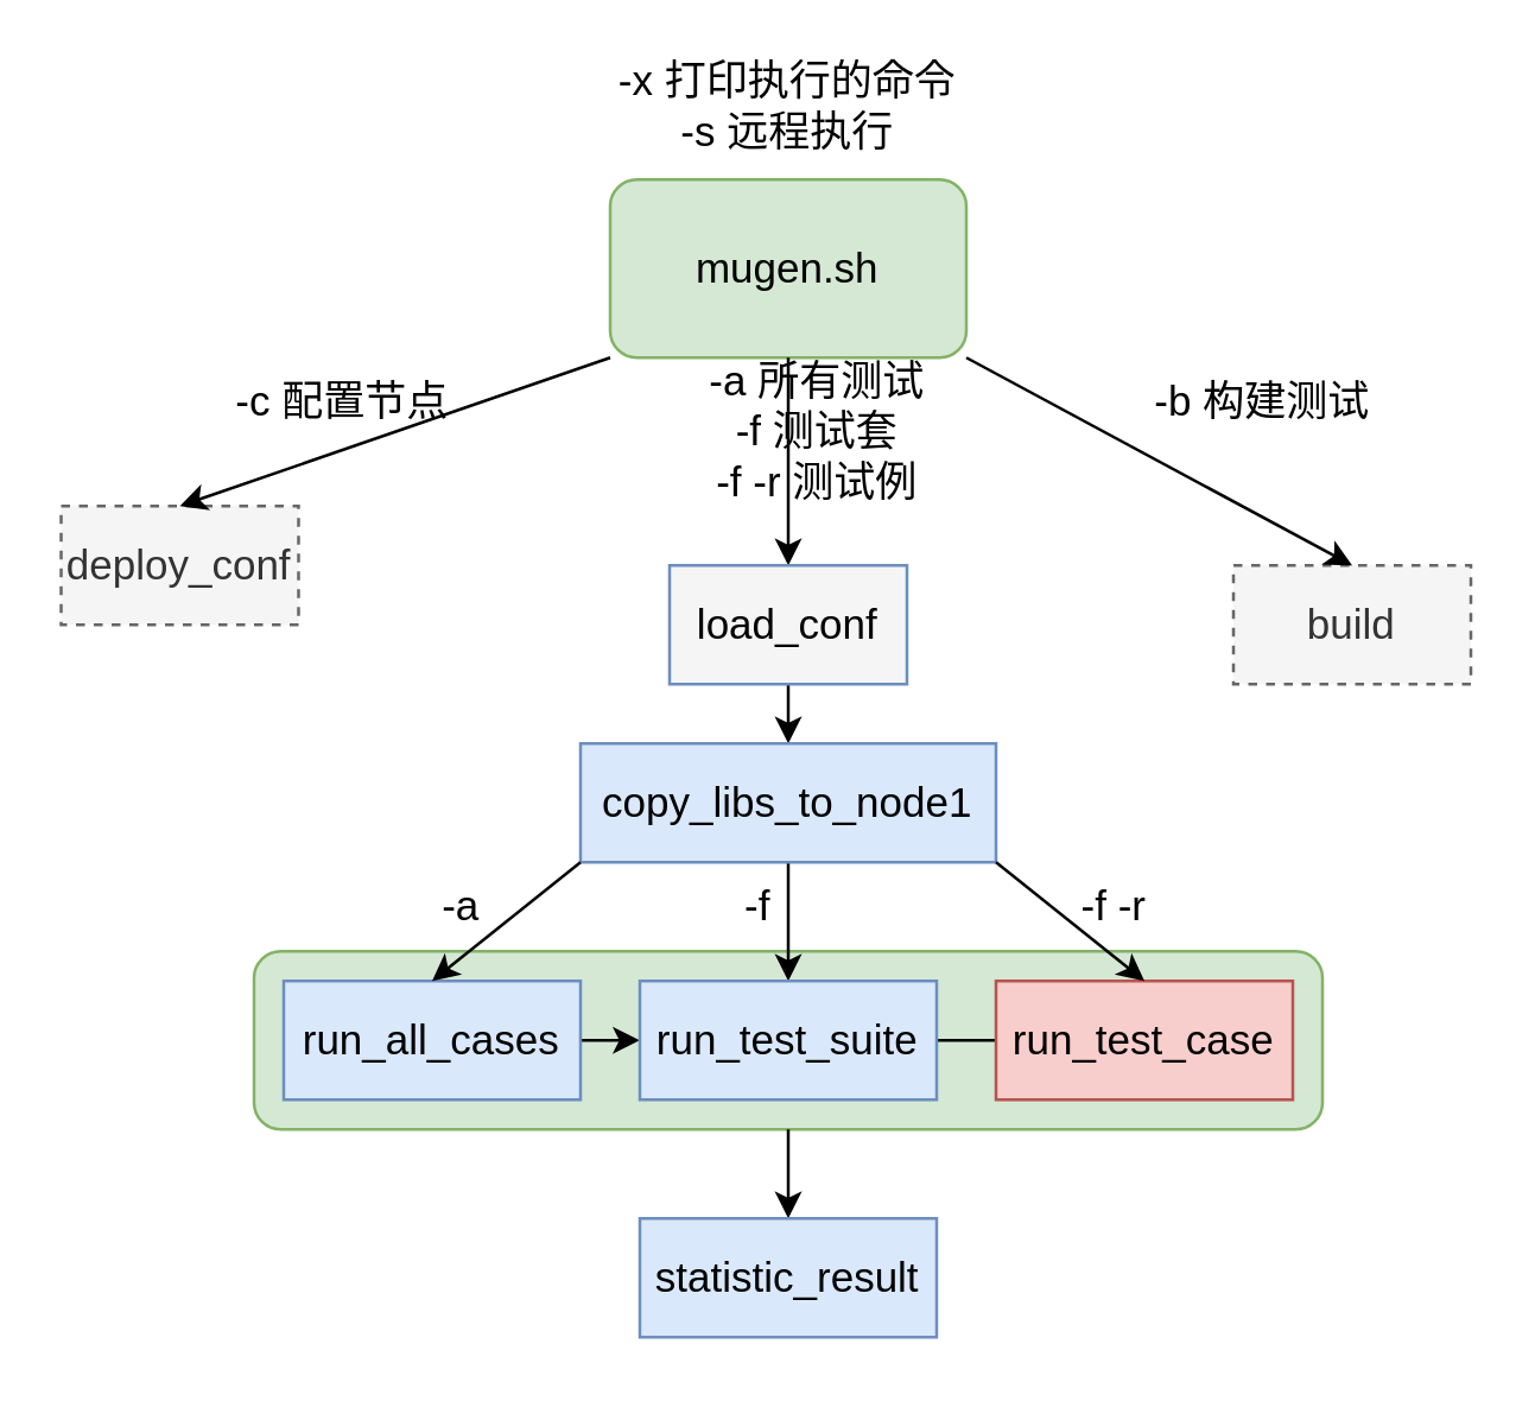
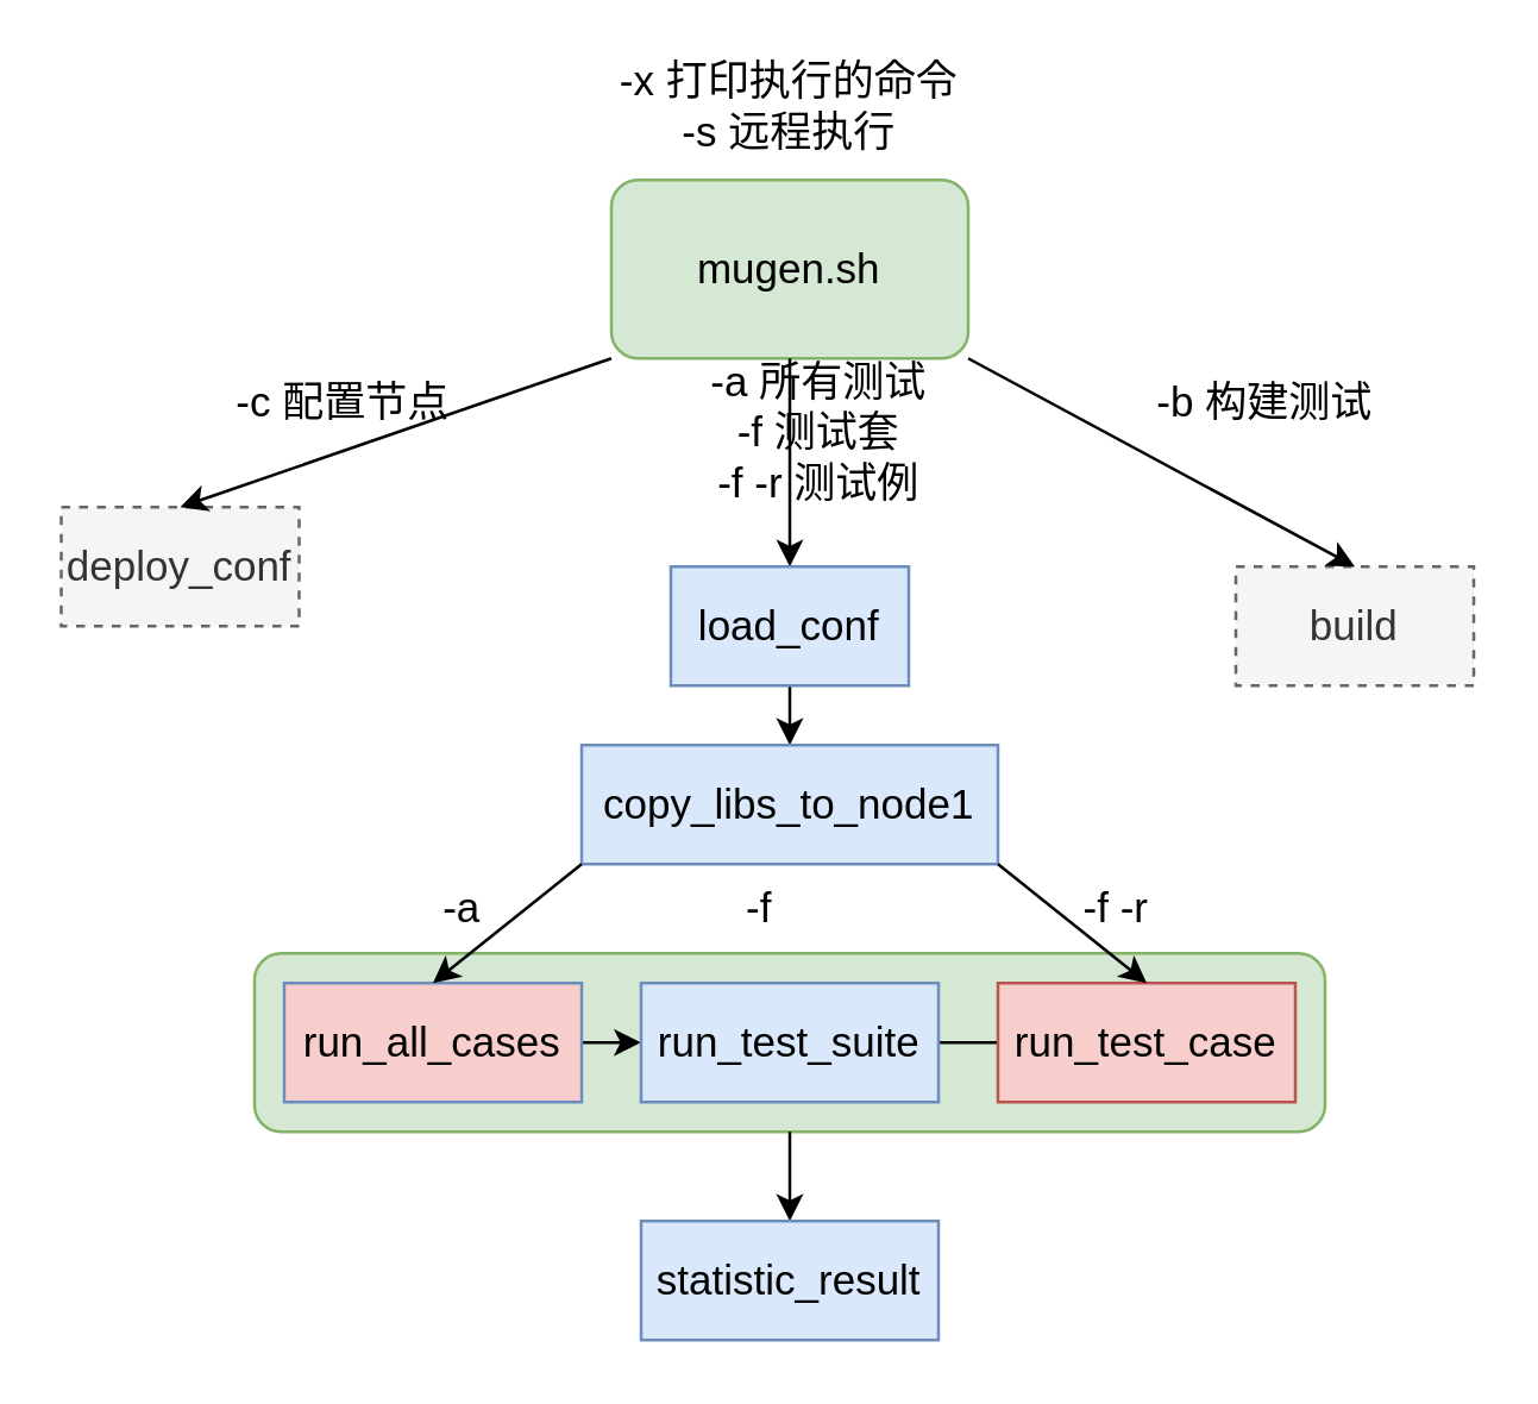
  <mxCell id="0" />
  <mxCell id="1" parent="0" />
  <mxCell id="2" value="" style="rounded=1;whiteSpace=wrap;html=1;fillColor=#d5e8d4;strokeColor=#82b366;" parent="1" vertex="1"><mxGeometry x="85" y="320" width="360" height="60" as="geometry" /></mxCell>
  <mxCell id="3" value="&lt;font style=&quot;font-size: 14px;&quot;&gt;mugen.sh&lt;/font&gt;" style="rounded=1;whiteSpace=wrap;html=1;fillColor=#d5e8d4;strokeColor=#82b366;" parent="1" vertex="1"><mxGeometry x="205" y="60" width="120" height="60" as="geometry" /></mxCell>
  <mxCell id="4" value="" style="endArrow=classic;html=1;rounded=0;fontSize=14;exitX=0.5;exitY=1;exitDx=0;exitDy=0;entryX=0.5;entryY=0;entryDx=0;entryDy=0;" parent="1" source="3" target="6" edge="1"><mxGeometry width="50" height="50" relative="1" as="geometry"><mxPoint x="195" y="240" as="sourcePoint" /><mxPoint x="265" y="190" as="targetPoint" /></mxGeometry></mxCell>
  <mxCell id="5" style="edgeStyle=orthogonalEdgeStyle;rounded=0;orthogonalLoop=1;jettySize=auto;html=1;exitX=0.5;exitY=1;exitDx=0;exitDy=0;entryX=0.5;entryY=0;entryDx=0;entryDy=0;fontSize=14;" parent="1" source="6" target="8" edge="1"><mxGeometry relative="1" as="geometry" /></mxCell>
- <mxCell id="6" value="load_conf" style="rounded=0;whiteSpace=wrap;html=1;fontSize=14;fillColor=#f5f5f5;strokeColor=#6c8ebf;" parent="1" vertex="1"><mxGeometry x="225" y="190" width="80" height="40" as="geometry" /></mxCell>
- <mxCell id="7" style="edgeStyle=orthogonalEdgeStyle;rounded=0;orthogonalLoop=1;jettySize=auto;html=1;exitX=0.5;exitY=1;exitDx=0;exitDy=0;entryX=0.5;entryY=0;entryDx=0;entryDy=0;fontSize=14;" parent="1" source="8" target="14" edge="1"><mxGeometry relative="1" as="geometry" /></mxCell>
+ <mxCell id="6" value="load_conf" style="rounded=0;whiteSpace=wrap;html=1;fontSize=14;fillColor=#dae8fc;strokeColor=#6c8ebf;" parent="1" vertex="1"><mxGeometry x="225" y="190" width="80" height="40" as="geometry" /></mxCell>
  <mxCell id="8" value="copy_libs_to_node1" style="rounded=0;whiteSpace=wrap;html=1;fontSize=14;fillColor=#dae8fc;strokeColor=#6c8ebf;" parent="1" vertex="1"><mxGeometry x="195" y="250" width="140" height="40" as="geometry" /></mxCell>
  <mxCell id="9" value="deploy_conf" style="rounded=0;whiteSpace=wrap;html=1;fontSize=14;fillColor=#f5f5f5;fontColor=#333333;strokeColor=#666666;dashed=1;" parent="1" vertex="1"><mxGeometry x="20" y="170" width="80" height="40" as="geometry" /></mxCell>
  <mxCell id="10" value="" style="endArrow=classic;html=1;rounded=0;fontSize=14;exitX=0;exitY=1;exitDx=0;exitDy=0;entryX=0.5;entryY=0;entryDx=0;entryDy=0;" parent="1" source="3" target="9" edge="1"><mxGeometry width="50" height="50" relative="1" as="geometry"><mxPoint x="-15" y="130" as="sourcePoint" /><mxPoint x="35" y="80" as="targetPoint" /></mxGeometry></mxCell>
  <mxCell id="11" style="edgeStyle=orthogonalEdgeStyle;rounded=0;orthogonalLoop=1;jettySize=auto;html=1;exitX=1;exitY=0.5;exitDx=0;exitDy=0;entryX=0;entryY=0.5;entryDx=0;entryDy=0;fontSize=14;" parent="1" source="12" target="14" edge="1"><mxGeometry relative="1" as="geometry" /></mxCell>
- <mxCell id="12" value="run_all_cases" style="rounded=0;whiteSpace=wrap;html=1;fontSize=14;fillColor=#dae8fc;strokeColor=#6c8ebf;" parent="1" vertex="1"><mxGeometry x="95" y="330" width="100" height="40" as="geometry" /></mxCell>
+ <mxCell id="12" value="run_all_cases" style="rounded=0;whiteSpace=wrap;html=1;fontSize=14;fillColor=#f8cecc;strokeColor=#6c8ebf;" parent="1" vertex="1"><mxGeometry x="95" y="330" width="100" height="40" as="geometry" /></mxCell>
  <mxCell id="13" style="edgeStyle=orthogonalEdgeStyle;rounded=0;orthogonalLoop=1;jettySize=auto;html=1;exitX=1;exitY=0.5;exitDx=0;exitDy=0;entryX=0;entryY=0.5;entryDx=0;entryDy=0;fontSize=14;endArrow=none;" parent="1" source="14" target="15" edge="1"><mxGeometry relative="1" as="geometry" /></mxCell>
  <mxCell id="14" value="run_test_suite" style="rounded=0;whiteSpace=wrap;html=1;fontSize=14;fillColor=#dae8fc;strokeColor=#6c8ebf;" parent="1" vertex="1"><mxGeometry x="215" y="330" width="100" height="40" as="geometry" /></mxCell>
  <mxCell id="15" value="run_test_case" style="rounded=0;whiteSpace=wrap;html=1;fontSize=14;fillColor=#f8cecc;strokeColor=#b85450;" parent="1" vertex="1"><mxGeometry x="335" y="330" width="100" height="40" as="geometry" /></mxCell>
  <mxCell id="16" value="" style="endArrow=classic;html=1;rounded=0;fontSize=14;exitX=0;exitY=1;exitDx=0;exitDy=0;entryX=0.5;entryY=0;entryDx=0;entryDy=0;" parent="1" source="8" target="12" edge="1"><mxGeometry width="50" height="50" relative="1" as="geometry"><mxPoint x="-85" y="310" as="sourcePoint" /><mxPoint x="-35" y="260" as="targetPoint" /></mxGeometry></mxCell>
  <mxCell id="17" value="" style="endArrow=classic;html=1;rounded=0;fontSize=14;exitX=1;exitY=1;exitDx=0;exitDy=0;entryX=0.5;entryY=0;entryDx=0;entryDy=0;" parent="1" source="8" target="15" edge="1"><mxGeometry width="50" height="50" relative="1" as="geometry"><mxPoint x="385" y="270" as="sourcePoint" /><mxPoint x="435" y="220" as="targetPoint" /></mxGeometry></mxCell>
  <mxCell id="18" value="" style="endArrow=classic;html=1;rounded=0;fontSize=14;exitX=0.5;exitY=1;exitDx=0;exitDy=0;entryX=0.5;entryY=0;entryDx=0;entryDy=0;" parent="1" source="2" target="19" edge="1"><mxGeometry width="50" height="50" relative="1" as="geometry"><mxPoint x="285" y="430" as="sourcePoint" /><mxPoint x="335" y="380" as="targetPoint" /></mxGeometry></mxCell>
  <mxCell id="19" value="statistic_result" style="rounded=0;whiteSpace=wrap;html=1;fontSize=14;fillColor=#dae8fc;strokeColor=#6c8ebf;" parent="1" vertex="1"><mxGeometry x="215" y="410" width="100" height="40" as="geometry" /></mxCell>
  <mxCell id="20" value="build" style="rounded=0;whiteSpace=wrap;html=1;fontSize=14;fillColor=#f5f5f5;fontColor=#333333;strokeColor=#666666;dashed=1;" parent="1" vertex="1"><mxGeometry x="415" y="190" width="80" height="40" as="geometry" /></mxCell>
  <mxCell id="21" value="" style="endArrow=classic;html=1;rounded=0;fontSize=14;exitX=1;exitY=1;exitDx=0;exitDy=0;entryX=0.5;entryY=0;entryDx=0;entryDy=0;" parent="1" source="3" target="20" edge="1"><mxGeometry width="50" height="50" relative="1" as="geometry"><mxPoint x="445" y="130" as="sourcePoint" /><mxPoint x="495" y="80" as="targetPoint" /></mxGeometry></mxCell>
  <mxCell id="22" value="-x 打印执行的命令&lt;br&gt;-s 远程执行" style="text;html=1;strokeColor=none;fillColor=none;align=center;verticalAlign=middle;whiteSpace=wrap;rounded=0;dashed=1;fontSize=14;" parent="1" vertex="1"><mxGeometry x="195" y="20" width="140" height="30" as="geometry" /></mxCell>
  <mxCell id="23" value="-c 配置节点" style="text;html=1;strokeColor=none;fillColor=none;align=center;verticalAlign=middle;whiteSpace=wrap;rounded=0;dashed=1;fontSize=14;" parent="1" vertex="1"><mxGeometry x="65" y="120" width="100" height="30" as="geometry" /></mxCell>
  <mxCell id="24" value="-b 构建测试" style="text;html=1;strokeColor=none;fillColor=none;align=center;verticalAlign=middle;whiteSpace=wrap;rounded=0;dashed=1;fontSize=14;" parent="1" vertex="1"><mxGeometry x="375" y="120" width="100" height="30" as="geometry" /></mxCell>
  <mxCell id="25" value="-a 所有测试&lt;br&gt;-f 测试套&lt;br&gt;-f -r 测试例" style="text;html=1;strokeColor=none;fillColor=none;align=center;verticalAlign=middle;whiteSpace=wrap;rounded=0;dashed=1;fontSize=14;" parent="1" vertex="1"><mxGeometry x="230" y="130" width="90" height="30" as="geometry" /></mxCell>
  <mxCell id="26" value="-a" style="text;html=1;strokeColor=none;fillColor=none;align=center;verticalAlign=middle;whiteSpace=wrap;rounded=0;dashed=1;fontSize=14;" parent="1" vertex="1"><mxGeometry x="125" y="290" width="60" height="30" as="geometry" /></mxCell>
  <mxCell id="27" value="-f" style="text;html=1;strokeColor=none;fillColor=none;align=center;verticalAlign=middle;whiteSpace=wrap;rounded=0;dashed=1;fontSize=14;" parent="1" vertex="1"><mxGeometry x="225" y="290" width="60" height="30" as="geometry" /></mxCell>
  <mxCell id="28" value="-f -r" style="text;html=1;strokeColor=none;fillColor=none;align=center;verticalAlign=middle;whiteSpace=wrap;rounded=0;dashed=1;fontSize=14;" parent="1" vertex="1"><mxGeometry x="345" y="290" width="60" height="30" as="geometry" /></mxCell>
